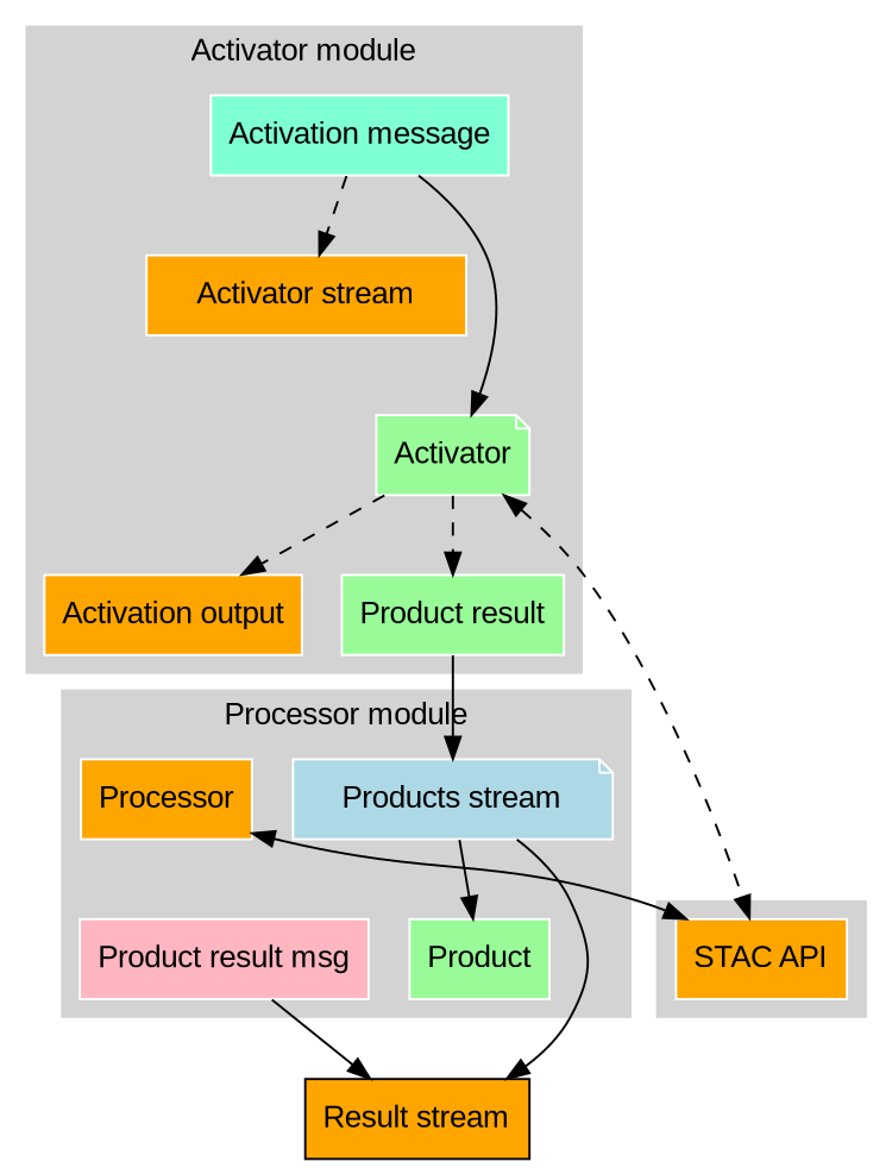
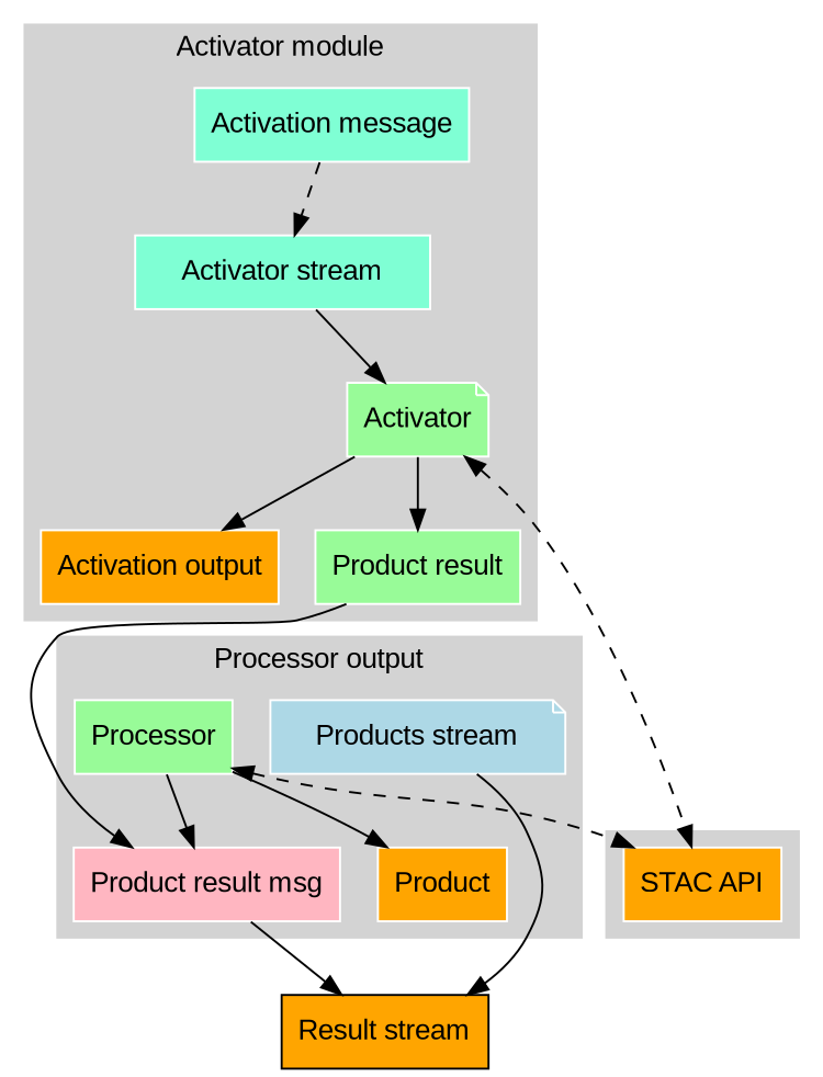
  digraph {
    fontname="Liberation Sans"
    node [color=white fillcolor=orange fontname="Liberation Sans" shape=box style=filled]
    edge [fontname="Liberation Sans"]
    n1 [label="STAC API"]
    n2 [fillcolor=aquamarine label="Activation message"]
-   n3 [label="Activator stream" width=2]
+   n3 [fillcolor=aquamarine label="Activator stream" width=2]
    n4 [fillcolor=palegreen label=Activator shape=note]
    n5 [label="Activation output"]
    n6 [fillcolor=palegreen label="Product result"]
    n7 [fillcolor=lightblue label="Products stream" shape=note width=2]
-   n8 [label=Processor]
-   n9 [fillcolor=palegreen label=Product]
+   n8 [fillcolor=palegreen label=Processor]
+   n9 [label=Product]
    n10 [fillcolor=lightpink label="Product result msg"]
    n11 [label="Result stream" color=""]
    subgraph cluster_1 {
      color=lightgrey
      style=filled
      n1
    }
    subgraph cluster_2 {
      color=lightgrey
      label="Activator module"
      style=filled
      n2
      n3
      n4
      n5
      n6
    }
    subgraph cluster_3 {
      color=lightgrey
-     label="Processor module"
+     label="Processor output"
      style=filled
      n7
      n8
      n9
      n10
    }
    n2 -> n3 [style=dashed]
-   n2 -> n4
+   n3 -> n4
    n4 -> n1 [dir=both style=dashed]
-   n4 -> n5 [style=dashed]
-   n4 -> n6 [style=dashed]
-   n6 -> n7
+   n4 -> n5
+   n4 -> n6
+   n6 -> n10
    n7 -> n11
-   n8 -> n1 [dir=both style=solid]
-   n7 -> n9
+   n8 -> n1 [dir=both style=dashed]
+   n8 -> n9
+   n8 -> n10
    n10 -> n11
  }
